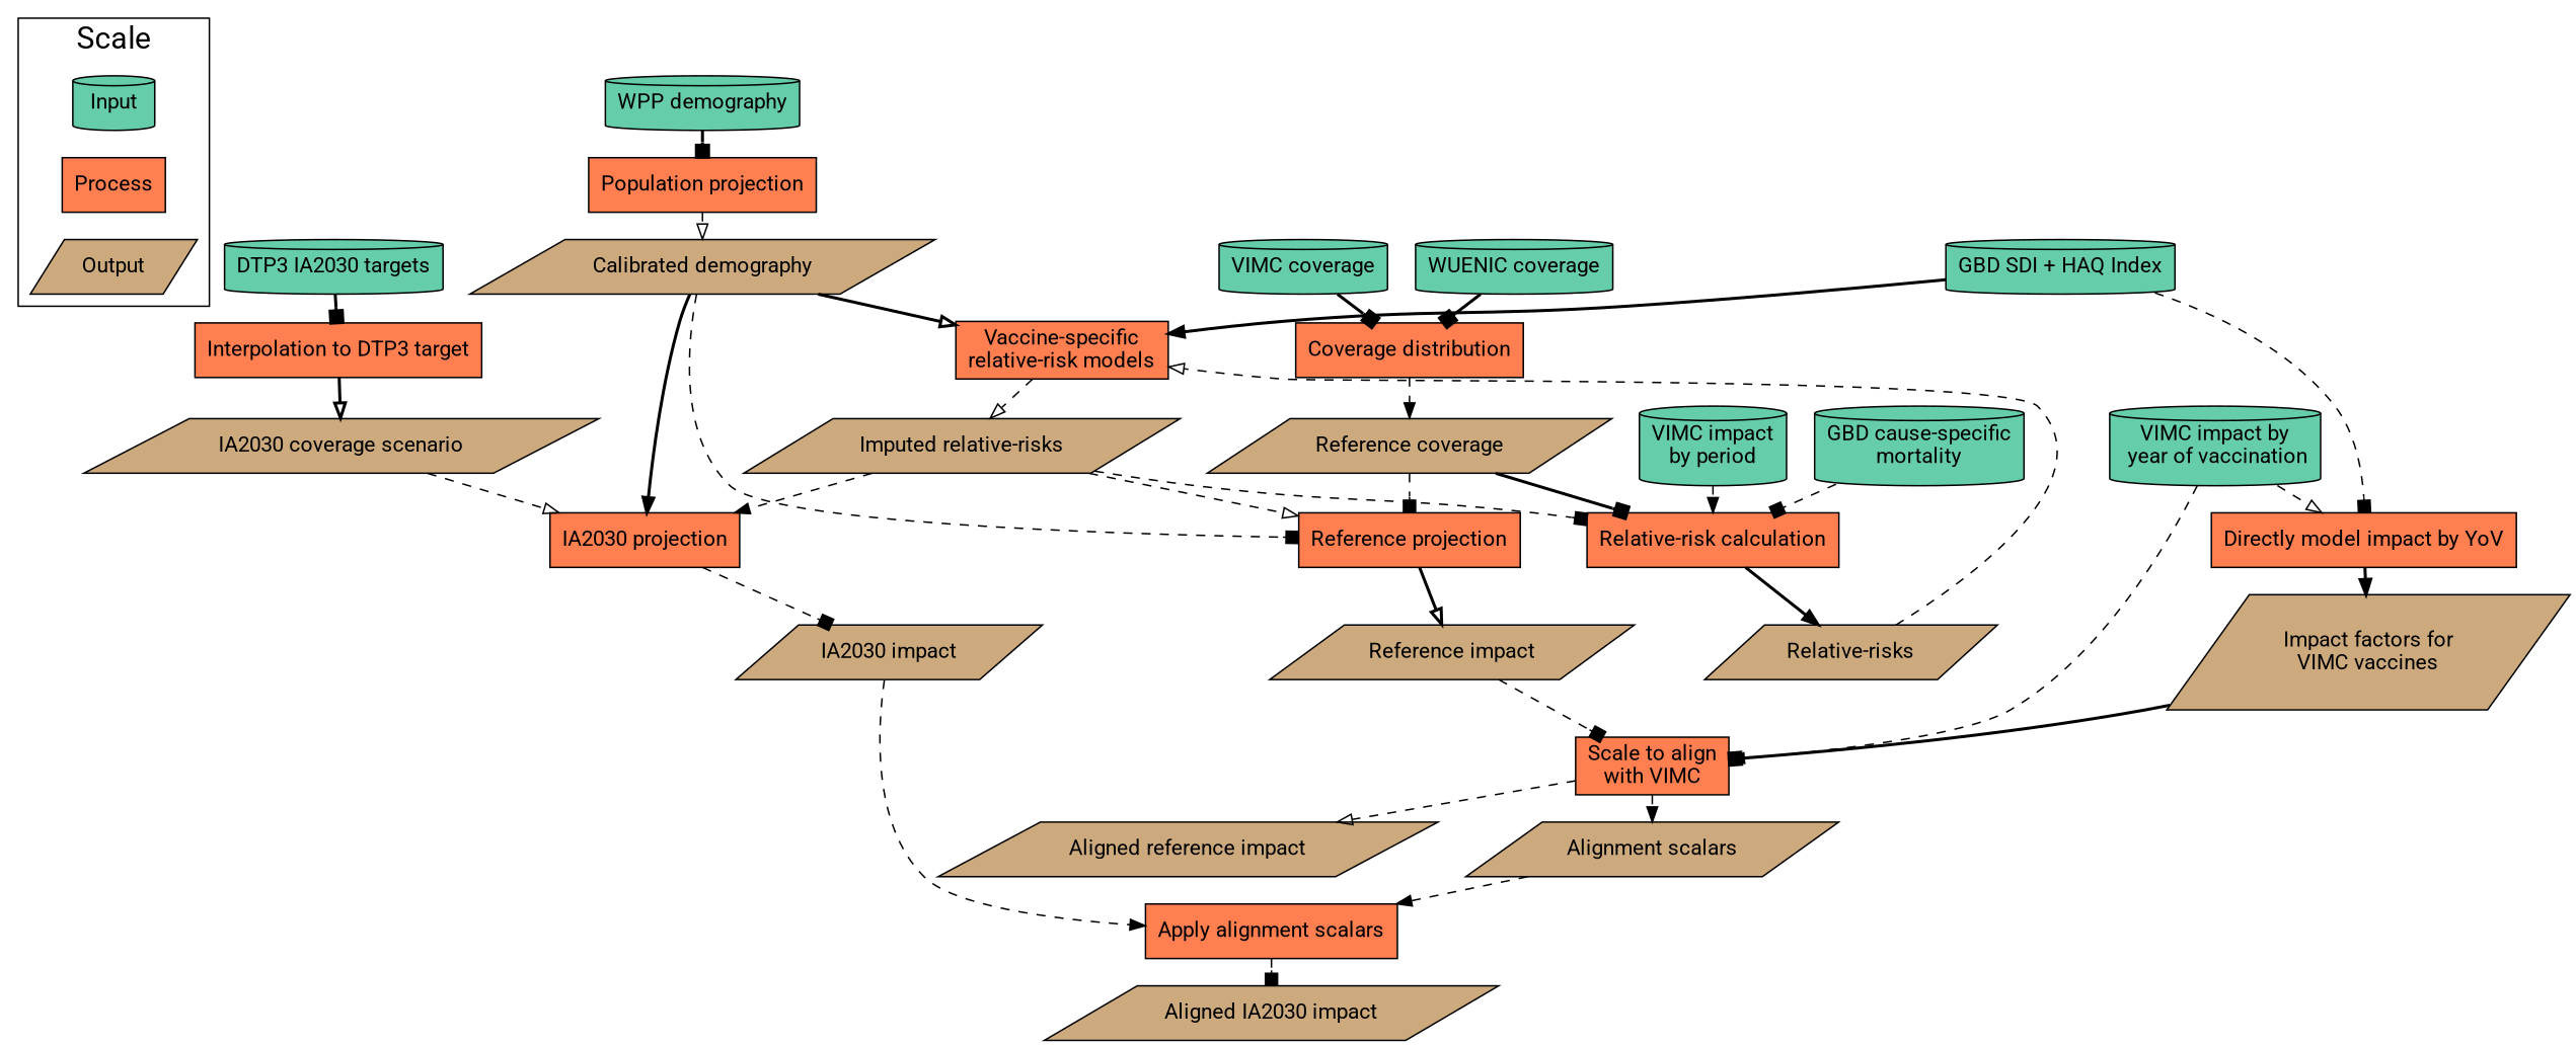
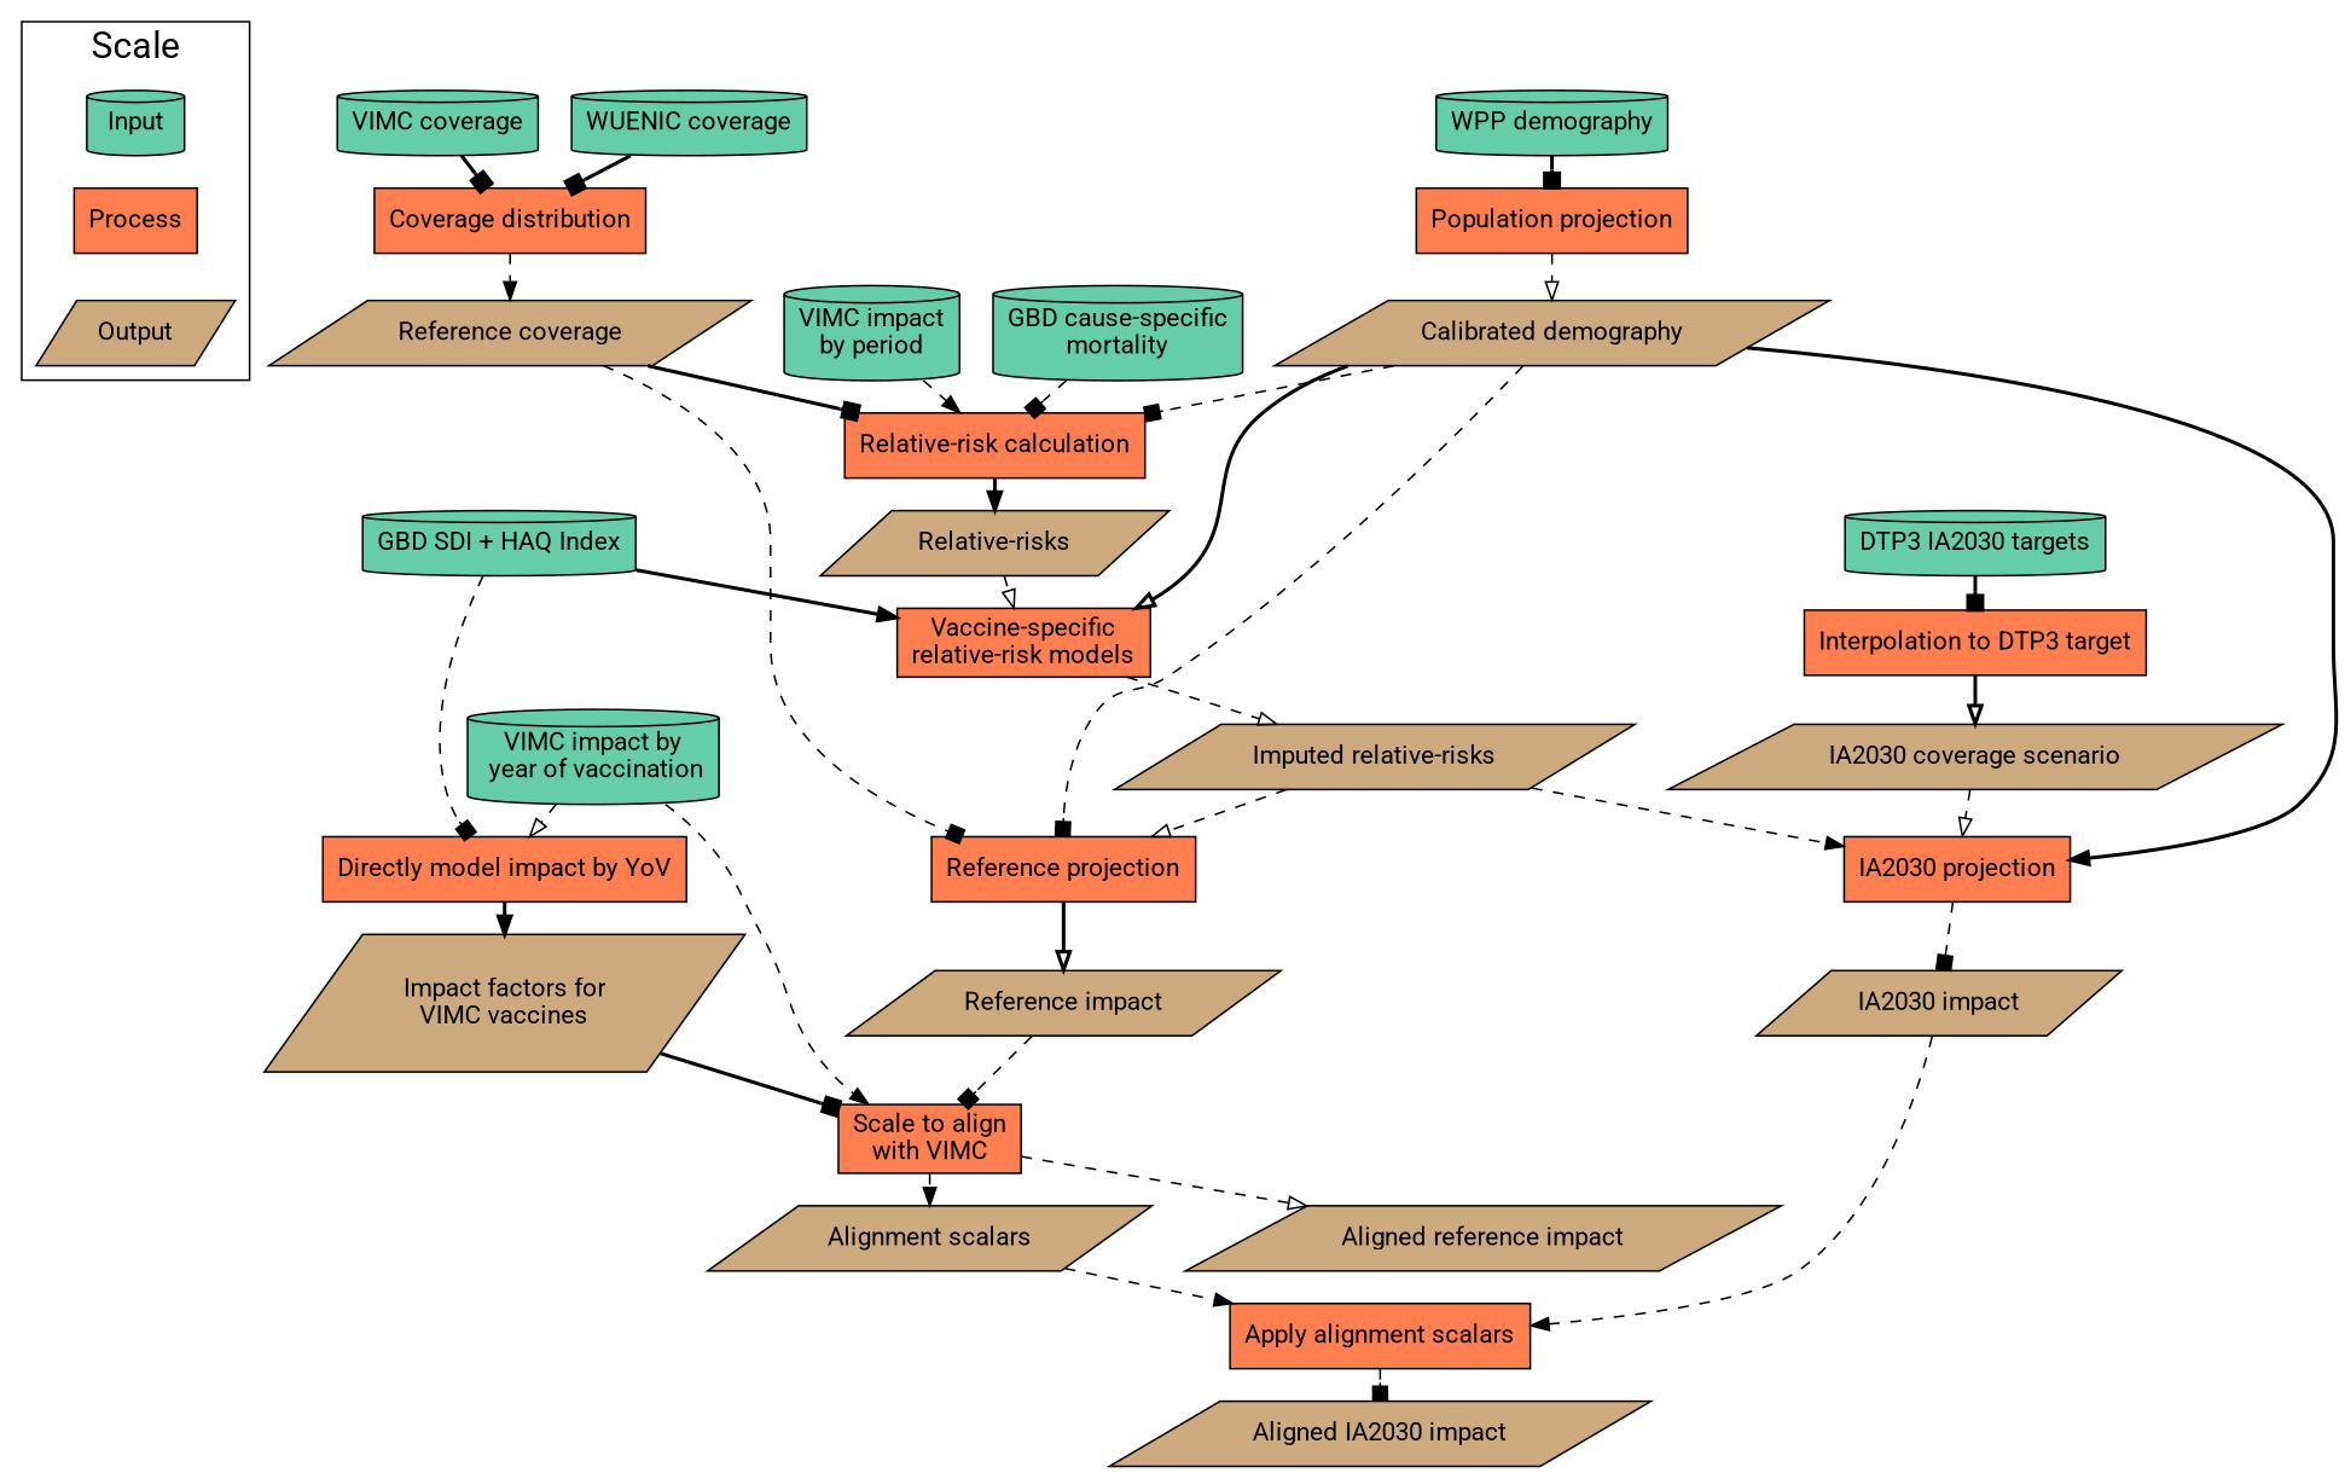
  digraph {
    fontname=Roboto
    fontsize=20
    node [fillcolor=burlywood3 fontname=Roboto fontsize=14 shape=parallelogram style=filled]
    edge [fontname=Roboto style=dashed arrowhead=box]
    Input [fillcolor=aquamarine3 shape=cylinder]
    Process [fillcolor=coral shape=rectangle]
    Output
    "WPP demography" [fillcolor=aquamarine3 shape=cylinder]
    n5 [fillcolor=coral label="Population projection" shape=rectangle]
    "Calibrated demography"
    "WUENIC coverage" [fillcolor=aquamarine3 shape=cylinder]
    "Coverage distribution" [fillcolor=coral shape=rectangle]
    "Reference coverage"
    "VIMC coverage" [fillcolor=aquamarine3 shape=cylinder]
    "VIMC impact\nby period" [fillcolor=aquamarine3 shape=cylinder]
    "Relative-risk calculation" [fillcolor=coral shape=rectangle]
    "Relative-risks"
    "GBD cause-specific\nmortality" [fillcolor=aquamarine3 shape=cylinder]
    "GBD SDI + HAQ Index" [fillcolor=aquamarine3 shape=cylinder]
    "Vaccine-specific\nrelative-risk models" [fillcolor=coral shape=rectangle]
    "Directly model impact by YoV" [fillcolor=coral shape=rectangle]
    "Imputed relative-risks"
    "Impact factors for\nVIMC vaccines"
    "DTP3 IA2030 targets" [fillcolor=aquamarine3 shape=cylinder]
    "Interpolation to DTP3 target" [fillcolor=coral shape=rectangle]
    "IA2030 coverage scenario"
    "VIMC impact by\n year of vaccination" [fillcolor=aquamarine3 shape=cylinder]
    "Scale to align\nwith VIMC" [fillcolor=coral shape=rectangle]
    "Aligned reference impact"
    "Alignment scalars"
    "Reference projection" [fillcolor=coral shape=rectangle]
    "IA2030 projection" [fillcolor=coral shape=rectangle]
    "Reference impact"
    "Apply alignment scalars" [fillcolor=coral shape=rectangle]
    "IA2030 impact"
    "Aligned IA2030 impact"
    subgraph cluster_1 {
      fillcolor=lightgray
      label=Scale
      ranksep=0.05
      shape=rectangle
      Input
      Process
      Output
    }
    Input -> Process [style=invis arrowhead=""]
    Process -> Output [style=invis arrowhead=""]
    "WPP demography" -> n5 [style=bold]
    n5 -> "Calibrated demography" [arrowhead=onormal]
-   "Imputed relative-risks" -> "Relative-risk calculation"
+   "Calibrated demography" -> "Relative-risk calculation"
    "Calibrated demography" -> "Vaccine-specific\nrelative-risk models" [arrowhead=onormal style=bold]
    "Calibrated demography" -> "Reference projection"
    "Calibrated demography" -> "IA2030 projection" [arrowhead=normal style=bold]
    "WUENIC coverage" -> "Coverage distribution" [style=bold]
    "Coverage distribution" -> "Reference coverage" [arrowhead=normal]
    "Reference coverage" -> "Relative-risk calculation" [style=bold]
    "Reference coverage" -> "Reference projection"
    "VIMC coverage" -> "Coverage distribution" [style=bold]
    "VIMC impact\nby period" -> "Relative-risk calculation" [arrowhead=normal]
    "Relative-risk calculation" -> "Relative-risks" [arrowhead=normal style=bold]
    "Relative-risks" -> "Vaccine-specific\nrelative-risk models" [arrowhead=onormal]
    "GBD cause-specific\nmortality" -> "Relative-risk calculation"
    "GBD SDI + HAQ Index" -> "Vaccine-specific\nrelative-risk models" [arrowhead=normal style=bold]
    "GBD SDI + HAQ Index" -> "Directly model impact by YoV"
    "Vaccine-specific\nrelative-risk models" -> "Imputed relative-risks" [arrowhead=onormal]
    "Directly model impact by YoV" -> "Impact factors for\nVIMC vaccines" [arrowhead=normal style=bold]
    "Imputed relative-risks" -> "Reference projection" [arrowhead=onormal]
    "Imputed relative-risks" -> "IA2030 projection" [arrowhead=normal]
    "Impact factors for\nVIMC vaccines" -> "Scale to align\nwith VIMC" [style=bold]
    "DTP3 IA2030 targets" -> "Interpolation to DTP3 target" [style=bold]
    "Interpolation to DTP3 target" -> "IA2030 coverage scenario" [arrowhead=onormal style=bold]
    "IA2030 coverage scenario" -> "IA2030 projection" [arrowhead=onormal]
    "VIMC impact by\n year of vaccination" -> "Directly model impact by YoV" [arrowhead=onormal]
    "VIMC impact by\n year of vaccination" -> "Scale to align\nwith VIMC" [arrowhead=normal]
    "Scale to align\nwith VIMC" -> "Aligned reference impact" [arrowhead=onormal]
    "Scale to align\nwith VIMC" -> "Alignment scalars" [arrowhead=normal]
    "Alignment scalars" -> "Apply alignment scalars" [arrowhead=normal]
    "Reference projection" -> "Reference impact" [arrowhead=onormal style=bold]
    "IA2030 projection" -> "IA2030 impact"
    "Reference impact" -> "Scale to align\nwith VIMC"
    "Apply alignment scalars" -> "Aligned IA2030 impact"
    "IA2030 impact" -> "Apply alignment scalars" [arrowhead=normal]
  }
